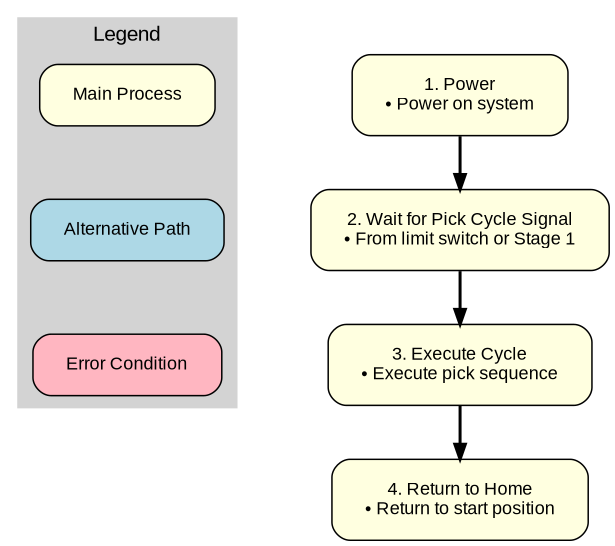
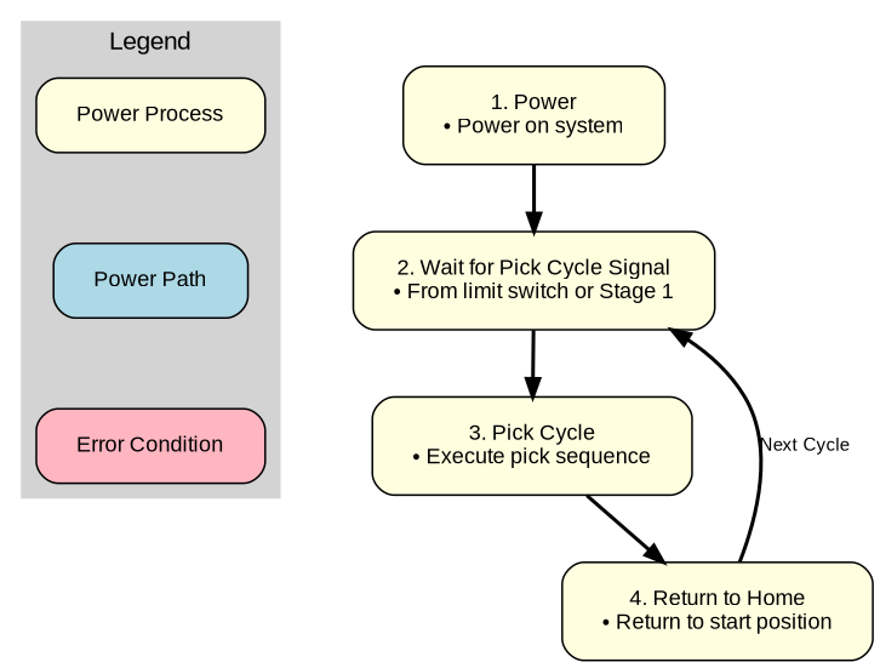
  digraph {
    fontname=Arial
    nodesep=0.8
    ranksep=0.5
    splines=true
    node [fillcolor=lightyellow fontname=Arial fontsize=12 margin="0.3,0.2" shape=box style="filled,rounded"]
    edge [fontname=Arial fontsize=10 penwidth=2]
-   n1 [label="Main Process"]
-   n2 [fillcolor=lightblue label="Alternative Path"]
+   n1 [label="Power Process"]
+   n2 [fillcolor=lightblue label="Power Path"]
    n3 [fillcolor=lightpink label="Error Condition"]
    n4 [label="1. Power\n• Power on system"]
    n5 [label="2. Wait for Pick Cycle Signal\n• From limit switch or Stage 1"]
-   n6 [label="3. Execute Cycle\n• Execute pick sequence"]
+   n6 [label="3. Pick Cycle\n• Execute pick sequence"]
    n7 [label="4. Return to Home\n• Return to start position"]
    subgraph cluster_1 {
      color=lightgrey
      fontsize=14
      label=Legend
      style=filled
      n1
      n2
      n3
    }
    n1 -> n2 [style=invis]
    n2 -> n3 [style=invis]
    n4 -> n5
    n5 -> n6
    n6 -> n7
+   n7 -> n5 [label="Next Cycle"]
  }
